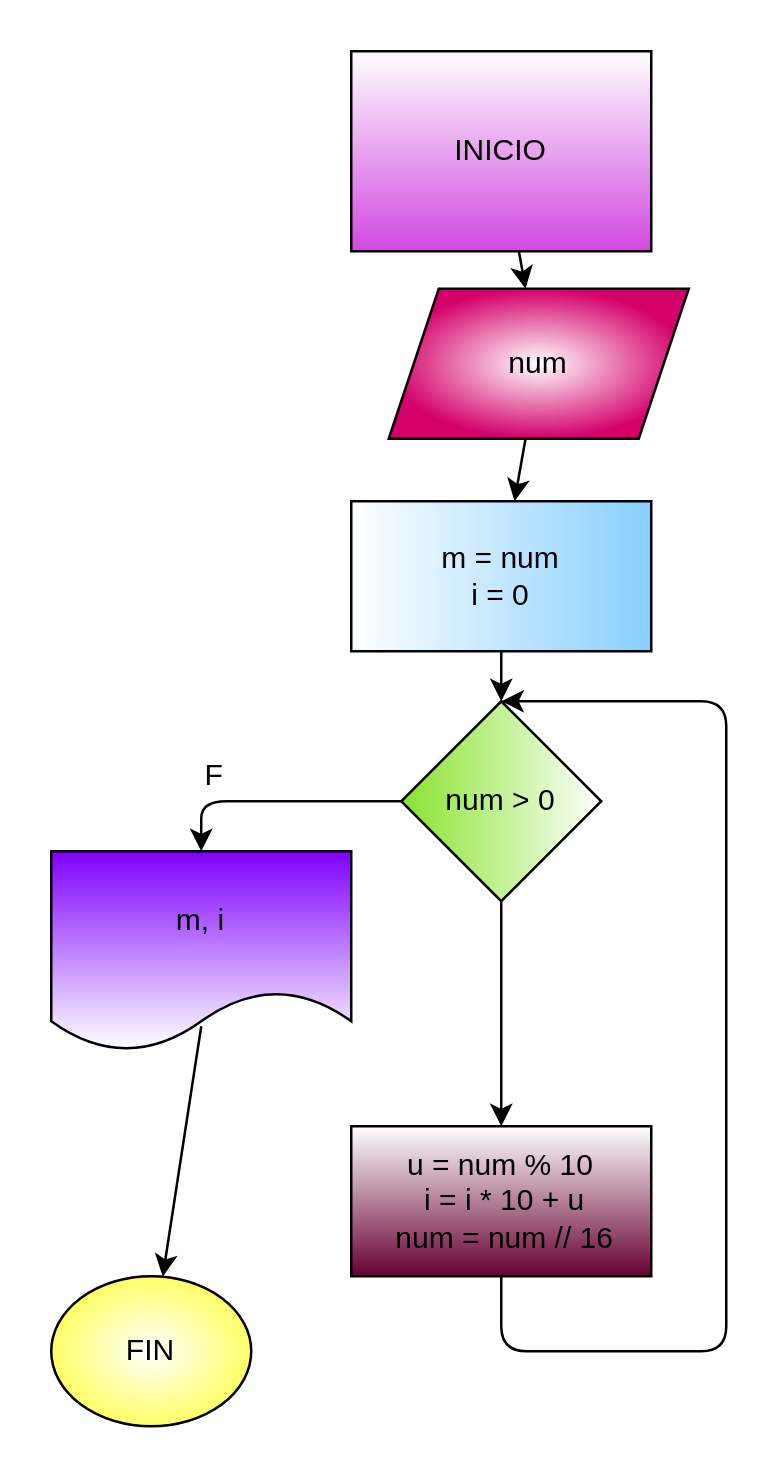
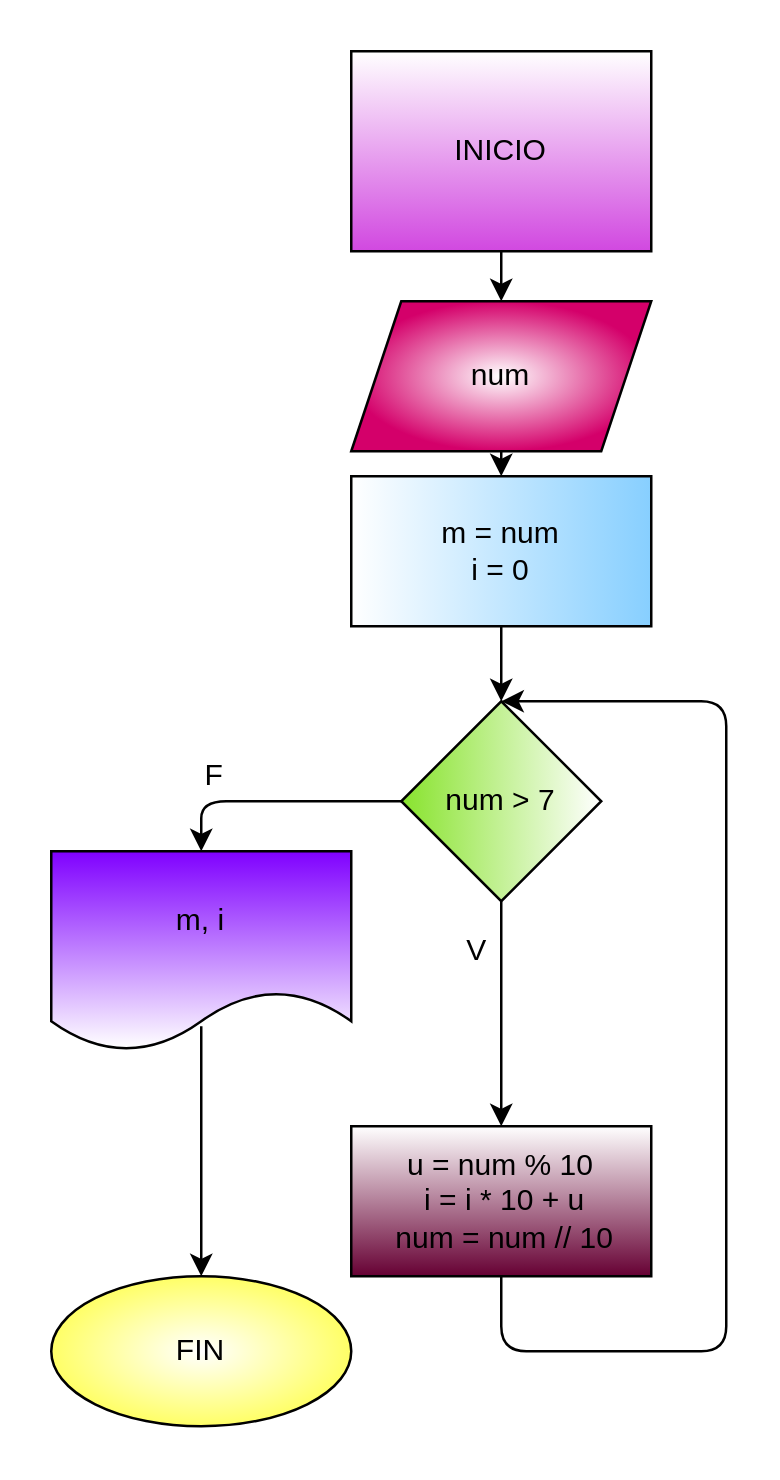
  <mxCell id="0" />
  <mxCell id="1" parent="0" />
  <mxCell id="2" value="" style="edgeStyle=none;html=1;" parent="1" source="3" target="5" edge="1"><mxGeometry relative="1" as="geometry" /></mxCell>
  <mxCell id="3" value="INICIO" style="whiteSpace=wrap;html=1;gradientColor=#D148E0;rounded=0;" parent="1" vertex="1"><mxGeometry x="140" width="120" height="80" as="geometry" y="20" /></mxCell>
  <mxCell id="4" value="" style="edgeStyle=none;html=1;" edge="1" parent="1" source="5" target="7"><mxGeometry relative="1" as="geometry" /></mxCell>
- <mxCell id="5" value="num" style="shape=parallelogram;perimeter=parallelogramPerimeter;whiteSpace=wrap;html=1;fixedSize=1;gradientColor=#D4006A;gradientDirection=radial;" parent="1" vertex="1"><mxGeometry x="155" y="115" width="120" height="60" as="geometry" /></mxCell>
+ <mxCell id="5" value="num" style="shape=parallelogram;perimeter=parallelogramPerimeter;whiteSpace=wrap;html=1;fixedSize=1;gradientColor=#D4006A;gradientDirection=radial;" parent="1" vertex="1"><mxGeometry x="140" y="120" width="120" height="60" as="geometry" /></mxCell>
  <mxCell id="6" value="" style="edgeStyle=none;html=1;" edge="1" parent="1" source="7" target="10"><mxGeometry relative="1" as="geometry" /></mxCell>
- <mxCell id="7" value="m = num &lt;br&gt;i = 0" style="whiteSpace=wrap;html=1;gradientColor=#87CFFF;gradientDirection=east;" vertex="1" parent="1"><mxGeometry x="140" y="200" width="120" height="60" as="geometry" /></mxCell>
+ <mxCell id="7" value="m = num &lt;br&gt;i = 0" style="whiteSpace=wrap;html=1;gradientColor=#87CFFF;gradientDirection=east;" vertex="1" parent="1"><mxGeometry x="140" y="190" width="120" height="60" as="geometry" /></mxCell>
  <mxCell id="8" value="" style="edgeStyle=none;html=1;" edge="1" parent="1" source="10" target="12"><mxGeometry relative="1" as="geometry"><Array as="points"><mxPoint x="80" y="320" /></Array></mxGeometry></mxCell>
  <mxCell id="9" value="" style="edgeStyle=none;html=1;" edge="1" parent="1" source="10" target="15"><mxGeometry relative="1" as="geometry" /></mxCell>
- <mxCell id="10" value="num &amp;gt; 0" style="rhombus;whiteSpace=wrap;html=1;gradientColor=#88E32D;gradientDirection=west;" vertex="1" parent="1"><mxGeometry x="160" y="280" width="80" height="80" as="geometry" /></mxCell>
+ <mxCell id="10" value="num &amp;gt; 7" style="rhombus;whiteSpace=wrap;html=1;gradientColor=#88E32D;gradientDirection=west;" vertex="1" parent="1"><mxGeometry x="160" y="280" width="80" height="80" as="geometry" /></mxCell>
  <mxCell id="11" value="" style="edgeStyle=none;html=1;" edge="1" parent="1" target="17"><mxGeometry relative="1" as="geometry"><mxPoint x="80" y="410" as="sourcePoint" /></mxGeometry></mxCell>
  <mxCell id="12" value="m, i" style="shape=document;whiteSpace=wrap;html=1;boundedLbl=1;gradientColor=#7F00FF;gradientDirection=north;" vertex="1" parent="1"><mxGeometry x="20" y="340" width="120" height="80" as="geometry" /></mxCell>
  <mxCell id="13" value="F" style="text;html=1;align=center;verticalAlign=middle;resizable=0;points=[];autosize=1;strokeColor=none;fillColor=none;" vertex="1" parent="1"><mxGeometry x="75" y="300" width="20" height="20" as="geometry" /></mxCell>
  <mxCell id="14" style="edgeStyle=none;html=1;exitX=0.5;exitY=1;exitDx=0;exitDy=0;entryX=0.5;entryY=0;entryDx=0;entryDy=0;" edge="1" parent="1" source="15" target="10"><mxGeometry relative="1" as="geometry"><mxPoint x="290" y="300" as="targetPoint" /><Array as="points"><mxPoint x="200" y="540" /><mxPoint x="290" y="540" /><mxPoint x="290" y="280" /></Array></mxGeometry></mxCell>
- <mxCell id="15" value="u = num % 10&lt;br&gt;&amp;nbsp;i = i * 10 + u&lt;br&gt;&amp;nbsp;num = num // 16" style="whiteSpace=wrap;html=1;gradientColor=#660033;" vertex="1" parent="1"><mxGeometry x="140" y="450" width="120" height="60" as="geometry" /></mxCell>
- <mxCell id="17" value="FIN" style="ellipse;whiteSpace=wrap;html=1;gradientColor=#FFFF66;gradientDirection=radial;" vertex="1" parent="1"><mxGeometry x="20" y="510" width="80" height="60" as="geometry" /></mxCell>
+ <mxCell id="15" value="u = num % 10&lt;br&gt;&amp;nbsp;i = i * 10 + u&lt;br&gt;&amp;nbsp;num = num // 10" style="whiteSpace=wrap;html=1;gradientColor=#660033;" vertex="1" parent="1"><mxGeometry x="140" y="450" width="120" height="60" as="geometry" /></mxCell>
+ <mxCell id="16" value="V" style="text;html=1;align=center;verticalAlign=middle;resizable=0;points=[];autosize=1;strokeColor=none;fillColor=none;" vertex="1" parent="1"><mxGeometry x="180" y="370" width="20" height="20" as="geometry" /></mxCell>
+ <mxCell id="17" value="FIN" style="ellipse;whiteSpace=wrap;html=1;gradientColor=#FFFF66;gradientDirection=radial;" vertex="1" parent="1"><mxGeometry x="20" y="510" width="120" height="60" as="geometry" /></mxCell>
